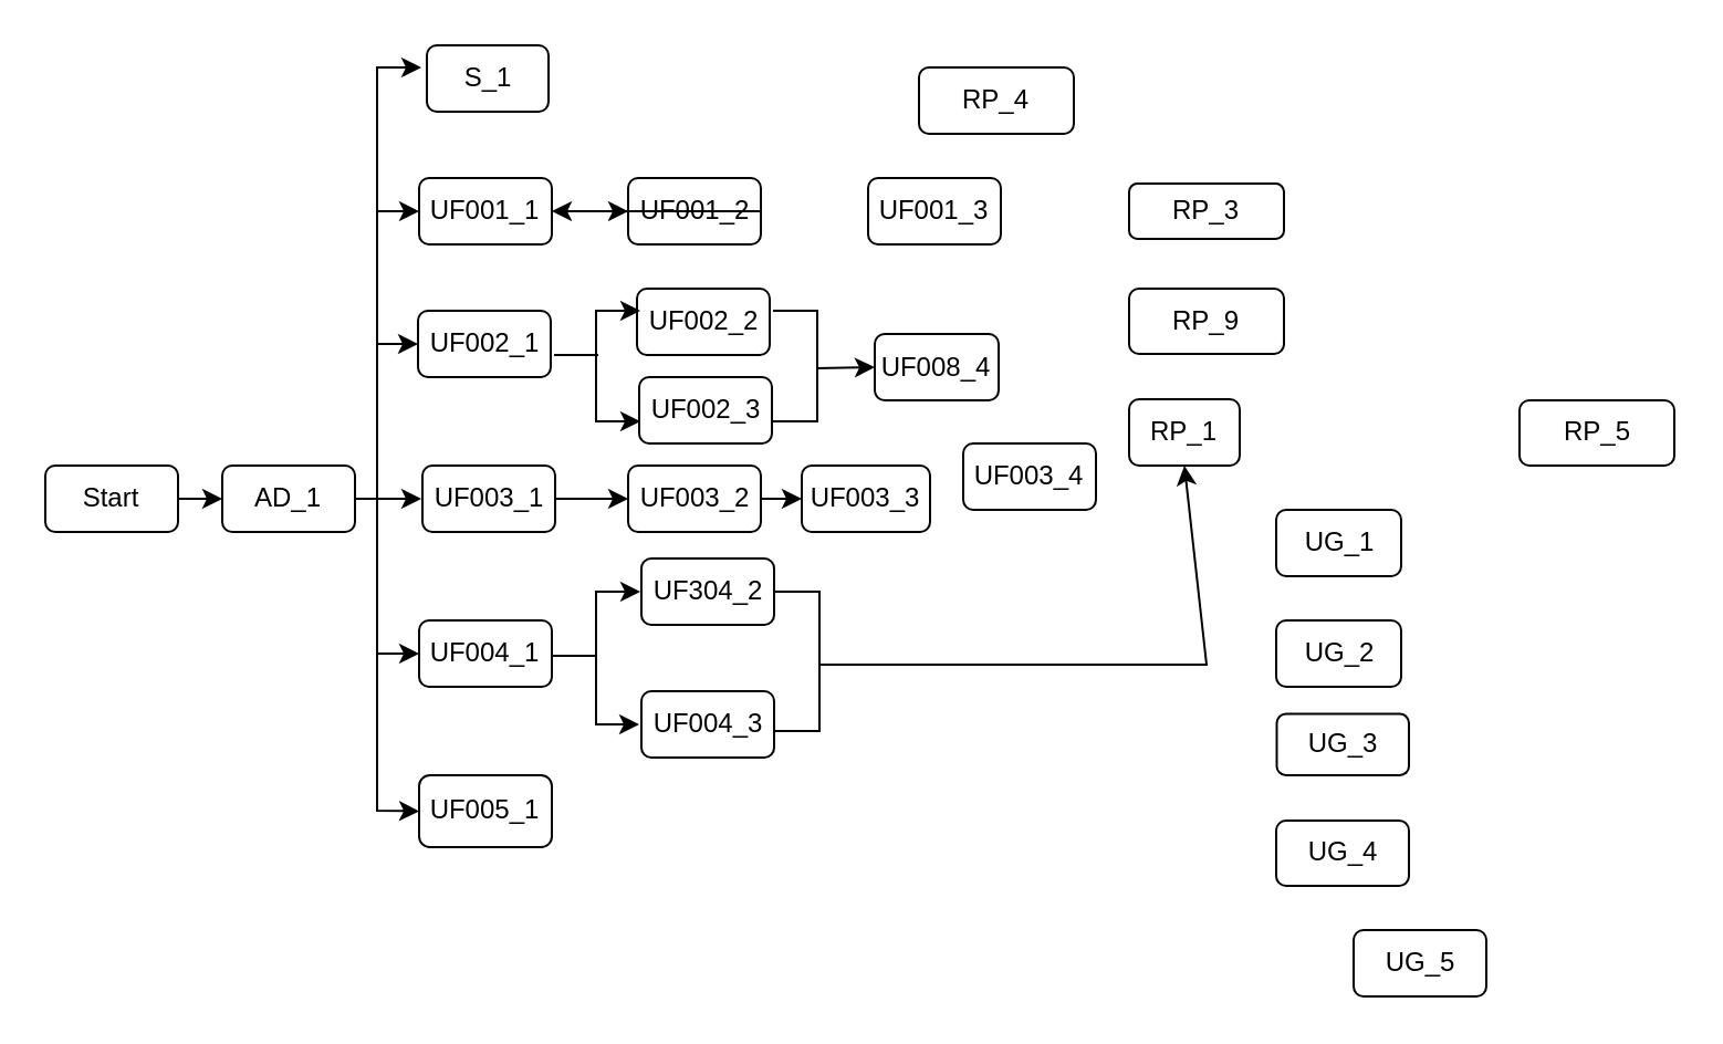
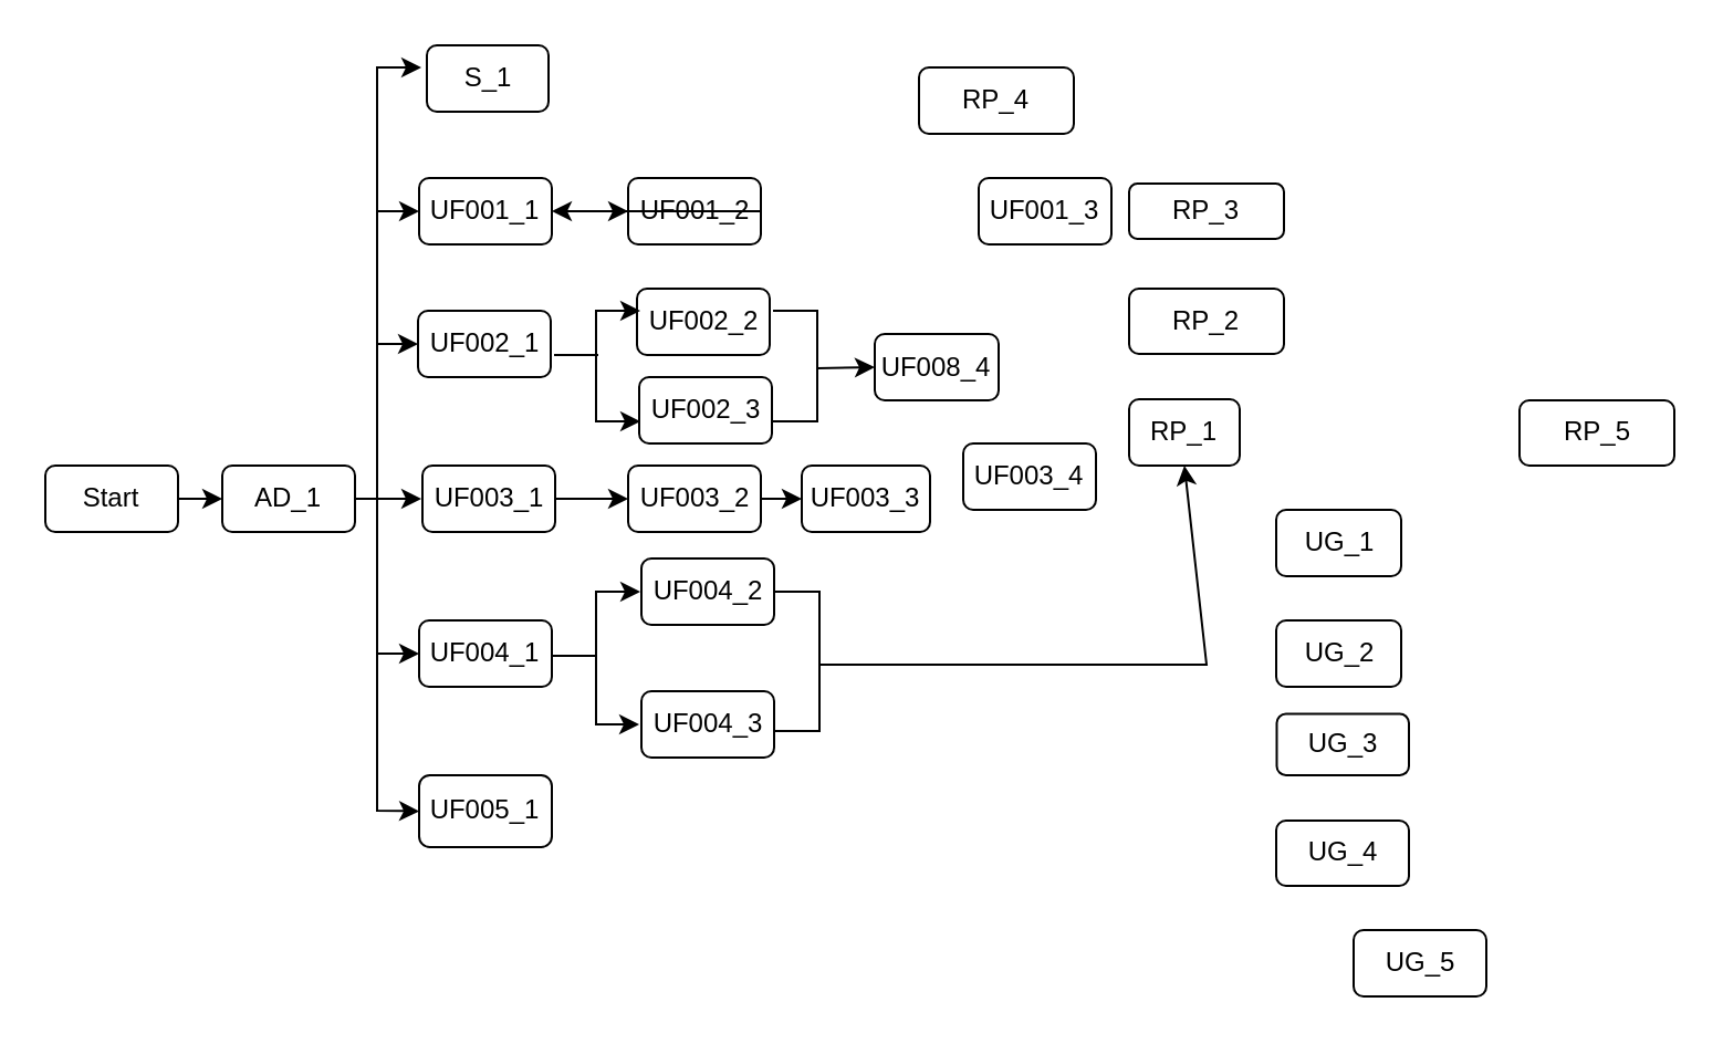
  <mxCell id="0" />
  <mxCell id="1" parent="0" />
  <mxCell id="2" value="AD_1" style="rounded=1;whiteSpace=wrap;html=1;" parent="1" vertex="1"><mxGeometry x="100" y="210" width="60" height="30" as="geometry" /></mxCell>
  <mxCell id="3" value="UF001_1" style="rounded=1;whiteSpace=wrap;html=1;" parent="1" vertex="1"><mxGeometry x="189" y="80" width="60" height="30" as="geometry" /></mxCell>
  <mxCell id="4" value="UF002_3" style="rounded=1;whiteSpace=wrap;html=1;" parent="1" vertex="1"><mxGeometry x="288.5" y="170" width="60" height="30" as="geometry" /></mxCell>
- <mxCell id="5" value="UF001_3" style="rounded=1;whiteSpace=wrap;html=1;" parent="1" vertex="1"><mxGeometry x="392" y="80" width="60" height="30" as="geometry" /></mxCell>
+ <mxCell id="5" value="UF001_3" style="rounded=1;whiteSpace=wrap;html=1;" parent="1" vertex="1"><mxGeometry x="442" y="80" width="60" height="30" as="geometry" /></mxCell>
  <mxCell id="6" value="Start" style="rounded=1;whiteSpace=wrap;html=1;" parent="1" vertex="1"><mxGeometry x="20" y="210" width="60" height="30" as="geometry" /></mxCell>
  <mxCell id="7" value="UF001_2" style="rounded=1;whiteSpace=wrap;html=1;" parent="1" vertex="1"><mxGeometry x="283.5" y="80" width="60" height="30" as="geometry" /></mxCell>
  <mxCell id="8" value="UF002_1" style="rounded=1;whiteSpace=wrap;html=1;" parent="1" vertex="1"><mxGeometry x="188.5" y="140" width="60" height="30" as="geometry" /></mxCell>
  <mxCell id="9" value="UF005_1" style="rounded=1;whiteSpace=wrap;html=1;" parent="1" vertex="1"><mxGeometry x="189" y="350" width="60" height="32.5" as="geometry" /></mxCell>
  <mxCell id="10" value="RP_1" style="rounded=1;whiteSpace=wrap;html=1;" parent="1" vertex="1"><mxGeometry x="510" y="180" width="50" height="30" as="geometry" /></mxCell>
  <mxCell id="11" value="UG_1&lt;br&gt;" style="rounded=1;whiteSpace=wrap;html=1;" parent="1" vertex="1"><mxGeometry x="576.5" y="230" width="56.5" height="30" as="geometry" /></mxCell>
  <mxCell id="12" value="S_1" style="rounded=1;whiteSpace=wrap;html=1;" parent="1" vertex="1"><mxGeometry x="192.5" y="20" width="55" height="30" as="geometry" /></mxCell>
  <mxCell id="13" value="UF002_2" style="rounded=1;whiteSpace=wrap;html=1;" parent="1" vertex="1"><mxGeometry x="287.5" y="130" width="60" height="30" as="geometry" /></mxCell>
  <mxCell id="14" value="UF003_1" style="rounded=1;whiteSpace=wrap;html=1;" parent="1" vertex="1"><mxGeometry x="190.5" y="210" width="60" height="30" as="geometry" /></mxCell>
  <mxCell id="15" value="UF003_3" style="rounded=1;whiteSpace=wrap;html=1;" parent="1" vertex="1"><mxGeometry x="362" y="210" width="58" height="30" as="geometry" /></mxCell>
  <mxCell id="16" value="UF004_1" style="rounded=1;whiteSpace=wrap;html=1;" parent="1" vertex="1"><mxGeometry x="189" y="280" width="60" height="30" as="geometry" /></mxCell>
- <mxCell id="17" value="UF304_2" style="rounded=1;whiteSpace=wrap;html=1;" parent="1" vertex="1"><mxGeometry x="289.5" y="252" width="60" height="30" as="geometry" /></mxCell>
+ <mxCell id="17" value="UF004_2" style="rounded=1;whiteSpace=wrap;html=1;" parent="1" vertex="1"><mxGeometry x="289.5" y="252" width="60" height="30" as="geometry" /></mxCell>
  <mxCell id="18" value="UF004_3" style="rounded=1;whiteSpace=wrap;html=1;" parent="1" vertex="1"><mxGeometry x="289.5" y="312" width="60" height="30" as="geometry" /></mxCell>
- <mxCell id="19" value="RP_9" style="rounded=1;whiteSpace=wrap;html=1;" parent="1" vertex="1"><mxGeometry x="510" y="130" width="70" height="29.5" as="geometry" /></mxCell>
+ <mxCell id="19" value="RP_2" style="rounded=1;whiteSpace=wrap;html=1;" parent="1" vertex="1"><mxGeometry x="510" y="130" width="70" height="29.5" as="geometry" /></mxCell>
  <mxCell id="20" value="RP_3" style="rounded=1;whiteSpace=wrap;html=1;" parent="1" vertex="1"><mxGeometry x="510" y="82.5" width="70" height="25" as="geometry" /></mxCell>
  <mxCell id="21" value="RP_4" style="rounded=1;whiteSpace=wrap;html=1;" parent="1" vertex="1"><mxGeometry x="415" y="30" width="70" height="30" as="geometry" /></mxCell>
  <mxCell id="22" value="RP_5" style="rounded=1;whiteSpace=wrap;html=1;" parent="1" vertex="1"><mxGeometry x="686.5" y="180.5" width="70" height="29.5" as="geometry" /></mxCell>
  <mxCell id="23" value="UG_2" style="rounded=1;whiteSpace=wrap;html=1;" parent="1" vertex="1"><mxGeometry x="576.5" y="280" width="56.5" height="30" as="geometry" /></mxCell>
  <mxCell id="24" value="UG_3" style="rounded=1;whiteSpace=wrap;html=1;" parent="1" vertex="1"><mxGeometry x="576.75" y="322.25" width="59.75" height="27.75" as="geometry" /></mxCell>
  <mxCell id="25" value="UG_4" style="rounded=1;whiteSpace=wrap;html=1;" parent="1" vertex="1"><mxGeometry x="576.5" y="370.5" width="60" height="29.5" as="geometry" /></mxCell>
  <mxCell id="26" value="UG_5" style="rounded=1;whiteSpace=wrap;html=1;" parent="1" vertex="1"><mxGeometry x="611.5" y="420" width="60" height="30" as="geometry" /></mxCell>
  <mxCell id="27" value="UF003_2" style="rounded=1;whiteSpace=wrap;html=1;" vertex="1" parent="1"><mxGeometry x="283.5" y="210" width="60" height="30" as="geometry" /></mxCell>
  <mxCell id="28" value="UF008_4" style="rounded=1;whiteSpace=wrap;html=1;" vertex="1" parent="1"><mxGeometry x="395" y="150.5" width="56" height="30" as="geometry" /></mxCell>
  <mxCell id="29" value="UF003_4" style="rounded=1;whiteSpace=wrap;html=1;" vertex="1" parent="1"><mxGeometry x="435" y="200" width="60" height="30" as="geometry" /></mxCell>
  <mxCell id="30" value="" style="endArrow=classic;html=1;rounded=0;entryX=0;entryY=0.5;entryDx=0;entryDy=0;" edge="1" parent="1" target="2"><mxGeometry width="50" height="50" relative="1" as="geometry"><mxPoint x="80" y="225" as="sourcePoint" /><mxPoint x="130" y="175" as="targetPoint" /></mxGeometry></mxCell>
  <mxCell id="31" value="" style="endArrow=classic;startArrow=classic;html=1;rounded=0;exitX=0;exitY=0.5;exitDx=0;exitDy=0;" edge="1" parent="1" source="9"><mxGeometry width="50" height="50" relative="1" as="geometry"><mxPoint x="170" y="370.505" as="sourcePoint" /><mxPoint x="190" y="30" as="targetPoint" /><Array as="points"><mxPoint x="170" y="366" /><mxPoint x="170" y="30" /></Array></mxGeometry></mxCell>
  <mxCell id="32" value="" style="endArrow=classic;html=1;rounded=0;entryX=0;entryY=0.5;entryDx=0;entryDy=0;" edge="1" parent="1" target="3"><mxGeometry width="50" height="50" relative="1" as="geometry"><mxPoint x="170" y="95" as="sourcePoint" /><mxPoint x="220" y="50" as="targetPoint" /></mxGeometry></mxCell>
  <mxCell id="33" value="" style="endArrow=classic;html=1;rounded=0;entryX=0;entryY=0.5;entryDx=0;entryDy=0;" edge="1" parent="1" target="8"><mxGeometry width="50" height="50" relative="1" as="geometry"><mxPoint x="170" y="155" as="sourcePoint" /><mxPoint x="220" y="110" as="targetPoint" /></mxGeometry></mxCell>
  <mxCell id="34" value="" style="endArrow=classic;html=1;rounded=0;entryX=0;entryY=0.5;entryDx=0;entryDy=0;" edge="1" parent="1" target="16"><mxGeometry width="50" height="50" relative="1" as="geometry"><mxPoint x="170" y="295" as="sourcePoint" /><mxPoint x="220" y="250" as="targetPoint" /></mxGeometry></mxCell>
  <mxCell id="35" value="" style="endArrow=classic;html=1;rounded=0;" edge="1" parent="1"><mxGeometry width="50" height="50" relative="1" as="geometry"><mxPoint x="170" y="225" as="sourcePoint" /><mxPoint x="190" y="225" as="targetPoint" /></mxGeometry></mxCell>
  <mxCell id="36" value="" style="endArrow=none;html=1;rounded=0;exitX=1;exitY=0.5;exitDx=0;exitDy=0;" edge="1" parent="1" source="2"><mxGeometry width="50" height="50" relative="1" as="geometry"><mxPoint x="160" y="270" as="sourcePoint" /><mxPoint x="170" y="225" as="targetPoint" /></mxGeometry></mxCell>
  <mxCell id="37" value="" style="endArrow=classic;html=1;rounded=0;entryX=0;entryY=0.5;entryDx=0;entryDy=0;" edge="1" parent="1" target="7"><mxGeometry width="50" height="50" relative="1" as="geometry"><mxPoint x="250" y="95" as="sourcePoint" /><mxPoint x="300" y="50" as="targetPoint" /></mxGeometry></mxCell>
  <mxCell id="38" value="" style="endArrow=classic;startArrow=classic;html=1;rounded=0;" edge="1" parent="1"><mxGeometry width="50" height="50" relative="1" as="geometry"><mxPoint x="289" y="190" as="sourcePoint" /><mxPoint x="289" y="140" as="targetPoint" /><Array as="points"><mxPoint x="269" y="190" /><mxPoint x="269" y="140" /></Array></mxGeometry></mxCell>
  <mxCell id="39" value="" style="endArrow=none;html=1;rounded=0;" edge="1" parent="1"><mxGeometry width="50" height="50" relative="1" as="geometry"><mxPoint x="250" y="160" as="sourcePoint" /><mxPoint x="270" y="160" as="targetPoint" /></mxGeometry></mxCell>
  <mxCell id="40" value="" style="endArrow=classic;html=1;rounded=0;entryX=0;entryY=0.5;entryDx=0;entryDy=0;exitX=1;exitY=0.5;exitDx=0;exitDy=0;" edge="1" parent="1" source="14" target="27"><mxGeometry width="50" height="50" relative="1" as="geometry"><mxPoint x="250" y="230" as="sourcePoint" /><mxPoint x="300" y="180" as="targetPoint" /></mxGeometry></mxCell>
  <mxCell id="41" value="" style="endArrow=classic;html=1;rounded=0;entryX=0;entryY=0.5;entryDx=0;entryDy=0;exitX=1;exitY=0.5;exitDx=0;exitDy=0;" edge="1" parent="1" source="27" target="15"><mxGeometry width="50" height="50" relative="1" as="geometry"><mxPoint x="350" y="225" as="sourcePoint" /><mxPoint x="400" y="170" as="targetPoint" /></mxGeometry></mxCell>
  <mxCell id="42" value="" style="endArrow=none;html=1;rounded=0;" edge="1" parent="1"><mxGeometry width="50" height="50" relative="1" as="geometry"><mxPoint x="349" y="190" as="sourcePoint" /><mxPoint x="349" y="140" as="targetPoint" /><Array as="points"><mxPoint x="369" y="190" /><mxPoint x="369" y="140" /></Array></mxGeometry></mxCell>
  <mxCell id="43" value="" style="endArrow=classic;html=1;rounded=0;entryX=0;entryY=0.5;entryDx=0;entryDy=0;" edge="1" parent="1" target="28"><mxGeometry width="50" height="50" relative="1" as="geometry"><mxPoint x="369" y="166" as="sourcePoint" /><mxPoint x="419" y="119.75" as="targetPoint" /></mxGeometry></mxCell>
  <mxCell id="44" value="" style="endArrow=classic;html=1;rounded=0;exitX=1;exitY=0.5;exitDx=0;exitDy=0;" edge="1" parent="1" source="7" target="3"><mxGeometry width="50" height="50" relative="1" as="geometry"><mxPoint x="350" y="80" as="sourcePoint" /><mxPoint x="400" y="30" as="targetPoint" /></mxGeometry></mxCell>
  <mxCell id="45" value="" style="endArrow=classic;startArrow=classic;html=1;rounded=0;exitX=0;exitY=0.5;exitDx=0;exitDy=0;" edge="1" parent="1"><mxGeometry width="50" height="50" relative="1" as="geometry"><mxPoint x="288.5" y="327" as="sourcePoint" /><mxPoint x="289" y="267" as="targetPoint" /><Array as="points"><mxPoint x="269" y="327" /><mxPoint x="269" y="267" /></Array></mxGeometry></mxCell>
  <mxCell id="46" value="" style="endArrow=none;html=1;rounded=0;" edge="1" parent="1"><mxGeometry width="50" height="50" relative="1" as="geometry"><mxPoint x="249" y="296" as="sourcePoint" /><mxPoint x="269" y="296" as="targetPoint" /></mxGeometry></mxCell>
  <mxCell id="47" value="" style="endArrow=none;html=1;rounded=0;exitX=1;exitY=0.5;exitDx=0;exitDy=0;" edge="1" parent="1" source="17"><mxGeometry width="50" height="50" relative="1" as="geometry"><mxPoint x="390" y="320" as="sourcePoint" /><mxPoint x="350" y="330" as="targetPoint" /><Array as="points"><mxPoint x="370" y="267" /><mxPoint x="370" y="330" /></Array></mxGeometry></mxCell>
  <mxCell id="48" value="" style="endArrow=classic;html=1;rounded=0;entryX=0.5;entryY=1;entryDx=0;entryDy=0;" edge="1" parent="1" target="10"><mxGeometry width="50" height="50" relative="1" as="geometry"><mxPoint x="370" y="300" as="sourcePoint" /><mxPoint x="420" y="250" as="targetPoint" /><Array as="points"><mxPoint x="545" y="300" /></Array></mxGeometry></mxCell>
